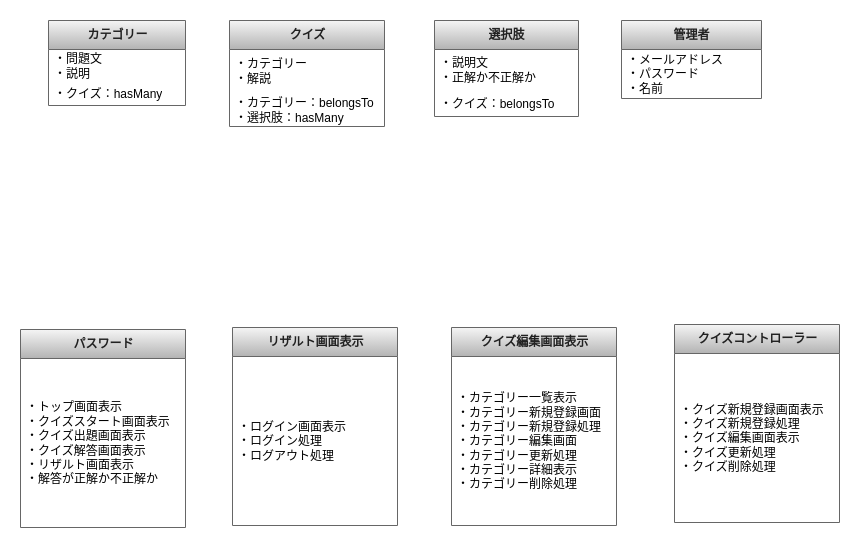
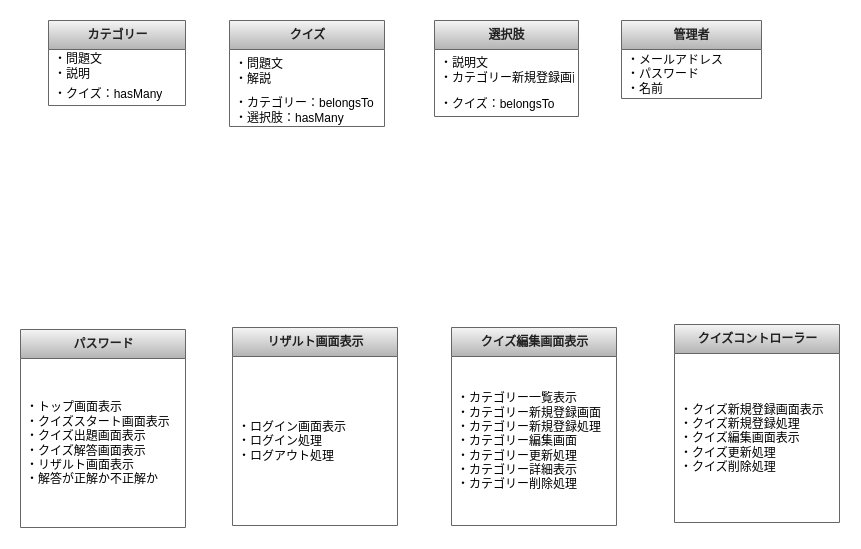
  <mxCell id="0" />
  <mxCell id="1" parent="0" />
  <mxCell id="2" value="カテゴリー" style="swimlane;fontStyle=1;align=center;verticalAlign=middle;childLayout=stackLayout;horizontal=1;startSize=29;horizontalStack=0;resizeParent=1;resizeParentMax=0;resizeLast=0;collapsible=0;marginBottom=0;html=1;fillColor=#f5f5f5;gradientColor=#b3b3b3;strokeColor=#666666;fontColor=#212121;" vertex="1" parent="1"><mxGeometry x="48" y="20" width="137" height="85" as="geometry" /></mxCell>
  <mxCell id="3" value="・問題文&lt;br&gt;・説明" style="text;html=1;strokeColor=none;fillColor=none;align=left;verticalAlign=middle;spacingLeft=4;spacingRight=4;overflow=hidden;rotatable=0;points=[[0,0.5],[1,0.5]];portConstraint=eastwest;" vertex="1" parent="2"><mxGeometry y="29" width="137" height="34" as="geometry" /></mxCell>
  <mxCell id="4" value="・クイズ：hasMany" style="text;html=1;strokeColor=none;fillColor=none;align=left;verticalAlign=middle;spacingLeft=4;spacingRight=4;overflow=hidden;rotatable=0;points=[[0,0.5],[1,0.5]];portConstraint=eastwest;labelBorderColor=none;perimeterSpacing=1;" vertex="1" parent="2"><mxGeometry y="63" width="137" height="22" as="geometry" /></mxCell>
  <mxCell id="5" value="クイズ" style="swimlane;fontStyle=1;align=center;verticalAlign=middle;childLayout=stackLayout;horizontal=1;startSize=29;horizontalStack=0;resizeParent=1;resizeParentMax=0;resizeLast=0;collapsible=0;marginBottom=0;html=1;fillColor=#f5f5f5;gradientColor=#b3b3b3;strokeColor=#666666;fontColor=#212121;" vertex="1" parent="1"><mxGeometry x="229" y="20" width="155" height="106" as="geometry" /></mxCell>
- <mxCell id="6" value="・カテゴリー&lt;br&gt;・解説" style="text;html=1;strokeColor=none;fillColor=none;align=left;verticalAlign=middle;spacingLeft=4;spacingRight=4;overflow=hidden;rotatable=0;points=[[0,0.5],[1,0.5]];portConstraint=eastwest;" vertex="1" parent="5"><mxGeometry y="29" width="155" height="44" as="geometry" /></mxCell>
+ <mxCell id="6" value="・問題文&lt;br&gt;・解説" style="text;html=1;strokeColor=none;fillColor=none;align=left;verticalAlign=middle;spacingLeft=4;spacingRight=4;overflow=hidden;rotatable=0;points=[[0,0.5],[1,0.5]];portConstraint=eastwest;" vertex="1" parent="5"><mxGeometry y="29" width="155" height="44" as="geometry" /></mxCell>
  <mxCell id="7" value="・カテゴリー：belongsTo&lt;br&gt;・選択肢：hasMany" style="text;html=1;strokeColor=none;fillColor=none;align=left;verticalAlign=middle;spacingLeft=4;spacingRight=4;overflow=hidden;rotatable=0;points=[[0,0.5],[1,0.5]];portConstraint=eastwest;" vertex="1" parent="5"><mxGeometry y="73" width="155" height="33" as="geometry" /></mxCell>
  <mxCell id="8" value="選択肢" style="swimlane;fontStyle=1;align=center;verticalAlign=middle;childLayout=stackLayout;horizontal=1;startSize=29;horizontalStack=0;resizeParent=1;resizeParentMax=0;resizeLast=0;collapsible=0;marginBottom=0;html=1;fillColor=#f5f5f5;gradientColor=#b3b3b3;strokeColor=#666666;fontColor=#212121;" vertex="1" parent="1"><mxGeometry x="434" y="20" width="144" height="96" as="geometry" /></mxCell>
- <mxCell id="9" value="・説明文&lt;br&gt;・正解か不正解か" style="text;html=1;strokeColor=none;fillColor=none;align=left;verticalAlign=middle;spacingLeft=4;spacingRight=4;overflow=hidden;rotatable=0;points=[[0,0.5],[1,0.5]];portConstraint=eastwest;" vertex="1" parent="8"><mxGeometry y="29" width="144" height="42" as="geometry" /></mxCell>
+ <mxCell id="9" value="・説明文&lt;br&gt;・カテゴリー新規登録画面" style="text;html=1;strokeColor=none;fillColor=none;align=left;verticalAlign=middle;spacingLeft=4;spacingRight=4;overflow=hidden;rotatable=0;points=[[0,0.5],[1,0.5]];portConstraint=eastwest;" vertex="1" parent="8"><mxGeometry y="29" width="144" height="42" as="geometry" /></mxCell>
  <mxCell id="10" value="・クイズ：belongsTo" style="text;html=1;strokeColor=none;fillColor=none;align=left;verticalAlign=middle;spacingLeft=4;spacingRight=4;overflow=hidden;rotatable=0;points=[[0,0.5],[1,0.5]];portConstraint=eastwest;" vertex="1" parent="8"><mxGeometry y="71" width="144" height="25" as="geometry" /></mxCell>
  <mxCell id="11" value="管理者" style="swimlane;fontStyle=1;align=center;verticalAlign=middle;childLayout=stackLayout;horizontal=1;startSize=29;horizontalStack=0;resizeParent=1;resizeParentMax=0;resizeLast=0;collapsible=0;marginBottom=0;html=1;fillColor=#f5f5f5;gradientColor=#b3b3b3;strokeColor=#666666;fontColor=#212121;" vertex="1" parent="1"><mxGeometry x="621" y="20" width="140" height="78" as="geometry" /></mxCell>
  <mxCell id="12" value="・メールアドレス&lt;br&gt;・パスワード&lt;br&gt;・名前" style="text;html=1;strokeColor=none;fillColor=none;align=left;verticalAlign=middle;spacingLeft=4;spacingRight=4;overflow=hidden;rotatable=0;points=[[0,0.5],[1,0.5]];portConstraint=eastwest;" vertex="1" parent="11"><mxGeometry y="29" width="140" height="49" as="geometry" /></mxCell>
  <mxCell id="13" value="パスワード" style="swimlane;fontStyle=1;align=center;verticalAlign=middle;childLayout=stackLayout;horizontal=1;startSize=29;horizontalStack=0;resizeParent=1;resizeParentMax=0;resizeLast=0;collapsible=0;marginBottom=0;html=1;fillColor=#f5f5f5;gradientColor=#b3b3b3;strokeColor=#666666;fontColor=#212121;" vertex="1" parent="1"><mxGeometry x="20" y="329" width="165" height="198" as="geometry" /></mxCell>
  <mxCell id="14" value="・トップ画面表示&lt;br&gt;・クイズスタート画面表示&lt;br&gt;・クイズ出題画面表示&lt;br&gt;・クイズ解答画面表示&lt;br&gt;・リザルト画面表示&lt;br&gt;・解答が正解か不正解か" style="text;html=1;strokeColor=none;fillColor=none;align=left;verticalAlign=middle;spacingLeft=4;spacingRight=4;overflow=hidden;rotatable=0;points=[[0,0.5],[1,0.5]];portConstraint=eastwest;" vertex="1" parent="13"><mxGeometry y="29" width="165" height="169" as="geometry" /></mxCell>
  <mxCell id="15" value="リザルト画面表示" style="swimlane;fontStyle=1;align=center;verticalAlign=middle;childLayout=stackLayout;horizontal=1;startSize=29;horizontalStack=0;resizeParent=1;resizeParentMax=0;resizeLast=0;collapsible=0;marginBottom=0;html=1;fillColor=#f5f5f5;gradientColor=#b3b3b3;strokeColor=#666666;fontColor=#212121;" vertex="1" parent="1"><mxGeometry x="232" y="327" width="165" height="198" as="geometry" /></mxCell>
  <mxCell id="16" value="・ログイン画面表示&lt;br&gt;・ログイン処理&lt;br&gt;・ログアウト処理" style="text;html=1;strokeColor=none;fillColor=none;align=left;verticalAlign=middle;spacingLeft=4;spacingRight=4;overflow=hidden;rotatable=0;points=[[0,0.5],[1,0.5]];portConstraint=eastwest;" vertex="1" parent="15"><mxGeometry y="29" width="165" height="169" as="geometry" /></mxCell>
  <mxCell id="17" value="クイズ編集画面表示" style="swimlane;fontStyle=1;align=center;verticalAlign=middle;childLayout=stackLayout;horizontal=1;startSize=29;horizontalStack=0;resizeParent=1;resizeParentMax=0;resizeLast=0;collapsible=0;marginBottom=0;html=1;fillColor=#f5f5f5;gradientColor=#b3b3b3;strokeColor=#666666;fontColor=#212121;" vertex="1" parent="1"><mxGeometry x="451" y="327" width="165" height="198" as="geometry" /></mxCell>
  <mxCell id="18" value="・カテゴリー一覧表示&lt;br&gt;・カテゴリー新規登録画面&lt;br&gt;・カテゴリー新規登録処理&lt;br&gt;・カテゴリー編集画面&lt;br&gt;・カテゴリー更新処理&lt;br&gt;・カテゴリー詳細表示&lt;br&gt;・カテゴリー削除処理" style="text;html=1;strokeColor=none;fillColor=none;align=left;verticalAlign=middle;spacingLeft=4;spacingRight=4;overflow=hidden;rotatable=0;points=[[0,0.5],[1,0.5]];portConstraint=eastwest;" vertex="1" parent="17"><mxGeometry y="29" width="165" height="169" as="geometry" /></mxCell>
  <mxCell id="19" value="クイズコントローラー" style="swimlane;fontStyle=1;align=center;verticalAlign=middle;childLayout=stackLayout;horizontal=1;startSize=29;horizontalStack=0;resizeParent=1;resizeParentMax=0;resizeLast=0;collapsible=0;marginBottom=0;html=1;fillColor=#f5f5f5;gradientColor=#b3b3b3;strokeColor=#666666;fontColor=#212121;" vertex="1" parent="1"><mxGeometry x="674" y="324" width="165" height="198" as="geometry" /></mxCell>
  <mxCell id="20" value="・クイズ新規登録画面表示&lt;br&gt;・クイズ新規登録処理&lt;br&gt;・クイズ編集画面表示&lt;br&gt;・クイズ更新処理&lt;br&gt;・クイズ削除処理" style="text;html=1;strokeColor=none;fillColor=none;align=left;verticalAlign=middle;spacingLeft=4;spacingRight=4;overflow=hidden;rotatable=0;points=[[0,0.5],[1,0.5]];portConstraint=eastwest;" vertex="1" parent="19"><mxGeometry y="29" width="165" height="169" as="geometry" /></mxCell>
